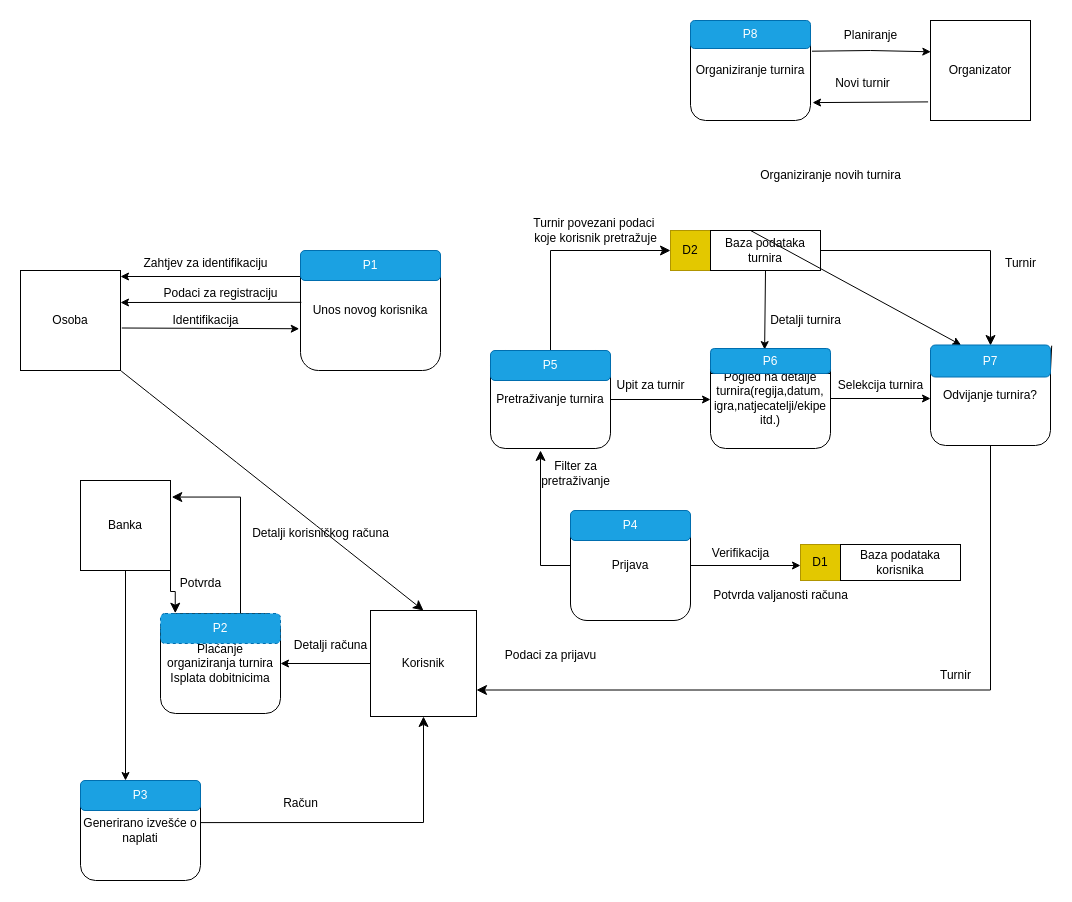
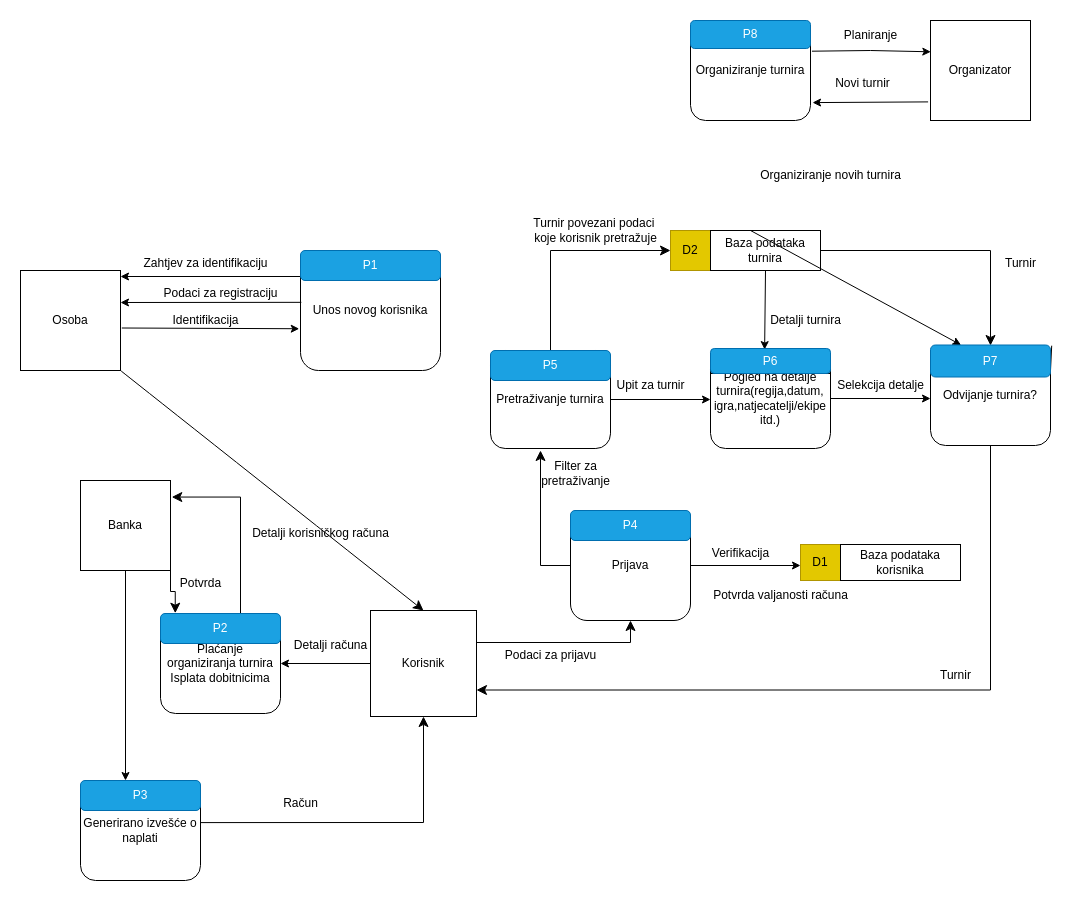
  <mxCell id="0" />
  <mxCell id="1" parent="0" />
  <mxCell id="2" style="edgeStyle=none;curved=1;rounded=0;orthogonalLoop=1;jettySize=auto;html=1;exitX=1;exitY=1;exitDx=0;exitDy=0;entryX=0.5;entryY=0;entryDx=0;entryDy=0;fontSize=12;startSize=8;endSize=8;" edge="1" parent="1" source="3" target="5"><mxGeometry relative="1" as="geometry" /></mxCell>
  <mxCell id="3" value="Osoba" style="whiteSpace=wrap;html=1;aspect=fixed;" vertex="1" parent="1"><mxGeometry x="20" y="270" width="100" height="100" as="geometry" /></mxCell>
  <mxCell id="4" value="Unos novog korisnika" style="rounded=1;whiteSpace=wrap;html=1;" vertex="1" parent="1"><mxGeometry x="300" y="250" width="140" height="120" as="geometry" /></mxCell>
  <mxCell id="5" value="Korisnik" style="whiteSpace=wrap;html=1;aspect=fixed;" vertex="1" parent="1"><mxGeometry x="370" y="610" width="106" height="106" as="geometry" /></mxCell>
  <mxCell id="6" value="&lt;div&gt;Plaćanje organiziranja turnira&lt;/div&gt;&lt;div&gt;Isplata dobitnicima&lt;br&gt;&lt;/div&gt;" style="rounded=1;whiteSpace=wrap;html=1;" vertex="1" parent="1"><mxGeometry x="160" y="613" width="120" height="100" as="geometry" /></mxCell>
  <mxCell id="7" value="" style="endArrow=classic;html=1;rounded=0;exitX=0;exitY=0.5;exitDx=0;exitDy=0;entryX=1;entryY=0.5;entryDx=0;entryDy=0;" edge="1" parent="1" source="5" target="6"><mxGeometry width="50" height="50" relative="1" as="geometry"><mxPoint x="450" y="600" as="sourcePoint" /><mxPoint x="500" y="550" as="targetPoint" /></mxGeometry></mxCell>
  <mxCell id="8" value="Detalji računa" style="text;html=1;align=center;verticalAlign=middle;resizable=0;points=[];autosize=1;strokeColor=none;fillColor=none;" vertex="1" parent="1"><mxGeometry x="280" y="630" width="100" height="30" as="geometry" /></mxCell>
  <mxCell id="9" value="Banka" style="whiteSpace=wrap;html=1;aspect=fixed;" vertex="1" parent="1"><mxGeometry x="80" y="480" width="90" height="90" as="geometry" /></mxCell>
  <mxCell id="10" value="" style="edgeStyle=elbowEdgeStyle;elbow=horizontal;endArrow=classic;html=1;curved=0;rounded=0;endSize=8;startSize=8;entryX=1.014;entryY=0.184;entryDx=0;entryDy=0;entryPerimeter=0;exitX=0.75;exitY=0;exitDx=0;exitDy=0;" edge="1" parent="1" source="6" target="9"><mxGeometry width="50" height="50" relative="1" as="geometry"><mxPoint x="300" y="570" as="sourcePoint" /><mxPoint x="500" y="470" as="targetPoint" /><Array as="points"><mxPoint x="240" y="560" /><mxPoint x="220" y="560" /></Array></mxGeometry></mxCell>
  <mxCell id="11" value="Detalji korisničkog računa" style="text;html=1;align=center;verticalAlign=middle;resizable=0;points=[];autosize=1;strokeColor=none;fillColor=none;" vertex="1" parent="1"><mxGeometry x="240" y="518" width="160" height="30" as="geometry" /></mxCell>
  <mxCell id="12" value="" style="edgeStyle=elbowEdgeStyle;elbow=vertical;endArrow=classic;html=1;curved=0;rounded=0;endSize=8;startSize=8;exitX=1;exitY=1;exitDx=0;exitDy=0;entryX=0.123;entryY=-0.003;entryDx=0;entryDy=0;entryPerimeter=0;" edge="1" parent="1" source="9" target="6"><mxGeometry width="50" height="50" relative="1" as="geometry"><mxPoint x="450" y="520" as="sourcePoint" /><mxPoint x="500" y="470" as="targetPoint" /></mxGeometry></mxCell>
  <mxCell id="13" value="Potvrda" style="text;html=1;align=center;verticalAlign=middle;resizable=0;points=[];autosize=1;strokeColor=none;fillColor=none;" vertex="1" parent="1"><mxGeometry x="170" y="568" width="60" height="30" as="geometry" /></mxCell>
  <mxCell id="14" value="" style="endArrow=none;html=1;rounded=0;exitX=0;exitY=0.25;exitDx=0;exitDy=0;entryX=-0.016;entryY=0.259;entryDx=0;entryDy=0;entryPerimeter=0;" edge="1" parent="1" source="6" target="8"><mxGeometry width="50" height="50" relative="1" as="geometry"><mxPoint x="450" y="600" as="sourcePoint" /><mxPoint x="270" y="638" as="targetPoint" /></mxGeometry></mxCell>
  <mxCell id="15" value="" style="endArrow=classic;html=1;rounded=0;exitX=0.5;exitY=1;exitDx=0;exitDy=0;" edge="1" parent="1" source="9"><mxGeometry width="50" height="50" relative="1" as="geometry"><mxPoint x="450" y="690" as="sourcePoint" /><mxPoint x="125" y="780" as="targetPoint" /></mxGeometry></mxCell>
  <mxCell id="16" value="Generirano izvešće o naplati" style="rounded=1;whiteSpace=wrap;html=1;" vertex="1" parent="1"><mxGeometry x="80" y="780" width="120" height="100" as="geometry" /></mxCell>
  <mxCell id="17" value="" style="endArrow=none;html=1;rounded=0;exitX=0;exitY=0.25;exitDx=0;exitDy=0;entryX=1;entryY=0.25;entryDx=0;entryDy=0;" edge="1" parent="1" source="16" target="16"><mxGeometry width="50" height="50" relative="1" as="geometry"><mxPoint x="450" y="690" as="sourcePoint" /><mxPoint x="500" y="640" as="targetPoint" /></mxGeometry></mxCell>
  <mxCell id="18" value="" style="edgeStyle=elbowEdgeStyle;elbow=vertical;endArrow=classic;html=1;curved=0;rounded=0;endSize=8;startSize=8;exitX=0.998;exitY=0.421;exitDx=0;exitDy=0;exitPerimeter=0;entryX=0.5;entryY=1;entryDx=0;entryDy=0;" edge="1" parent="1" source="16" target="5"><mxGeometry width="50" height="50" relative="1" as="geometry"><mxPoint x="450" y="690" as="sourcePoint" /><mxPoint x="500" y="650" as="targetPoint" /><Array as="points"><mxPoint x="220" y="822" /></Array></mxGeometry></mxCell>
  <mxCell id="19" value="Prijava" style="rounded=1;whiteSpace=wrap;html=1;" vertex="1" parent="1"><mxGeometry x="570" y="510" width="120" height="110" as="geometry" /></mxCell>
+ <mxCell id="20" value="" style="edgeStyle=elbowEdgeStyle;elbow=vertical;endArrow=classic;html=1;curved=0;rounded=0;endSize=8;startSize=8;entryX=0.5;entryY=1;entryDx=0;entryDy=0;exitX=1;exitY=0.5;exitDx=0;exitDy=0;" edge="1" parent="1" source="5" target="19"><mxGeometry width="50" height="50" relative="1" as="geometry"><mxPoint x="480" y="670" as="sourcePoint" /><mxPoint x="500" y="640" as="targetPoint" /></mxGeometry></mxCell>
  <mxCell id="21" value="" style="endArrow=none;html=1;rounded=0;exitX=0;exitY=0.25;exitDx=0;exitDy=0;entryX=1;entryY=0.25;entryDx=0;entryDy=0;" edge="1" parent="1" source="19" target="19"><mxGeometry width="50" height="50" relative="1" as="geometry"><mxPoint x="450" y="690" as="sourcePoint" /><mxPoint x="500" y="640" as="targetPoint" /></mxGeometry></mxCell>
  <mxCell id="22" value="" style="edgeStyle=elbowEdgeStyle;elbow=vertical;endArrow=classic;html=1;curved=0;rounded=0;endSize=8;startSize=8;exitX=0;exitY=0.5;exitDx=0;exitDy=0;" edge="1" parent="1" source="19"><mxGeometry width="50" height="50" relative="1" as="geometry"><mxPoint x="450" y="500" as="sourcePoint" /><mxPoint x="540" y="450" as="targetPoint" /><Array as="points"><mxPoint x="550" y="565" /><mxPoint x="560" y="565" /><mxPoint x="530" y="560" /><mxPoint x="540" y="565" /><mxPoint x="540" y="565" /><mxPoint x="520" y="565" /></Array></mxGeometry></mxCell>
  <mxCell id="23" value="Pretraživanje turnira" style="rounded=1;whiteSpace=wrap;html=1;" vertex="1" parent="1"><mxGeometry x="490" y="350" width="120" height="98" as="geometry" /></mxCell>
  <mxCell id="24" value="" style="endArrow=none;html=1;rounded=0;exitX=0;exitY=0.25;exitDx=0;exitDy=0;entryX=1;entryY=0.25;entryDx=0;entryDy=0;" edge="1" parent="1" source="23" target="23"><mxGeometry width="50" height="50" relative="1" as="geometry"><mxPoint x="450" y="500" as="sourcePoint" /><mxPoint x="500" y="450" as="targetPoint" /></mxGeometry></mxCell>
  <mxCell id="25" value="Filter za &lt;br&gt;pretraživanje" style="text;html=1;align=center;verticalAlign=middle;resizable=0;points=[];autosize=1;strokeColor=none;fillColor=none;" vertex="1" parent="1"><mxGeometry x="530" y="453" width="90" height="40" as="geometry" /></mxCell>
  <mxCell id="26" value="" style="endArrow=classic;html=1;rounded=0;exitX=1;exitY=0.5;exitDx=0;exitDy=0;" edge="1" parent="1" source="23"><mxGeometry width="50" height="50" relative="1" as="geometry"><mxPoint x="450" y="410" as="sourcePoint" /><mxPoint x="710" y="399" as="targetPoint" /></mxGeometry></mxCell>
  <mxCell id="27" value="Upit za turnir" style="text;html=1;align=center;verticalAlign=middle;resizable=0;points=[];autosize=1;strokeColor=none;fillColor=none;" vertex="1" parent="1"><mxGeometry x="605" y="370" width="90" height="30" as="geometry" /></mxCell>
  <mxCell id="28" value="&lt;div&gt;Pogled na detalje turnira(regija,datum,&lt;/div&gt;&lt;div&gt;igra,natjecatelji/ekipe itd.)&lt;/div&gt;" style="rounded=1;whiteSpace=wrap;html=1;" vertex="1" parent="1"><mxGeometry x="710" y="348" width="120" height="100" as="geometry" /></mxCell>
  <mxCell id="29" value="" style="endArrow=none;html=1;rounded=0;exitX=0;exitY=0.25;exitDx=0;exitDy=0;entryX=1;entryY=0.25;entryDx=0;entryDy=0;" edge="1" parent="1" source="28" target="28"><mxGeometry width="50" height="50" relative="1" as="geometry"><mxPoint x="450" y="410" as="sourcePoint" /><mxPoint x="500" y="360" as="targetPoint" /></mxGeometry></mxCell>
  <mxCell id="30" value="Odvijanje turnira?" style="rounded=1;whiteSpace=wrap;html=1;" vertex="1" parent="1"><mxGeometry x="930" y="345" width="120" height="100" as="geometry" /></mxCell>
  <mxCell id="31" value="" style="endArrow=classic;html=1;rounded=0;exitX=1;exitY=0.5;exitDx=0;exitDy=0;" edge="1" parent="1" source="28"><mxGeometry width="50" height="50" relative="1" as="geometry"><mxPoint x="830" y="398" as="sourcePoint" /><mxPoint x="830" y="398" as="targetPoint" /></mxGeometry></mxCell>
  <mxCell id="32" value="" style="endArrow=classic;html=1;rounded=0;exitX=1;exitY=0.5;exitDx=0;exitDy=0;" edge="1" parent="1" source="28"><mxGeometry width="50" height="50" relative="1" as="geometry"><mxPoint x="540" y="410" as="sourcePoint" /><mxPoint x="930" y="398" as="targetPoint" /></mxGeometry></mxCell>
- <mxCell id="33" value="Selekcija turnira" style="text;html=1;align=center;verticalAlign=middle;resizable=0;points=[];autosize=1;strokeColor=none;fillColor=none;" vertex="1" parent="1"><mxGeometry x="825" y="370" width="110" height="30" as="geometry" /></mxCell>
+ <mxCell id="33" value="Selekcija detalje" style="text;html=1;align=center;verticalAlign=middle;resizable=0;points=[];autosize=1;strokeColor=none;fillColor=none;" vertex="1" parent="1"><mxGeometry x="825" y="370" width="110" height="30" as="geometry" /></mxCell>
  <mxCell id="34" value="" style="endArrow=none;html=1;rounded=0;exitX=1;exitY=0.25;exitDx=0;exitDy=0;entryX=1.01;entryY=0.022;entryDx=0;entryDy=0;entryPerimeter=0;" edge="1" parent="1" source="74" target="33"><mxGeometry width="50" height="50" relative="1" as="geometry"><mxPoint x="730" y="410" as="sourcePoint" /><mxPoint x="780" y="360" as="targetPoint" /></mxGeometry></mxCell>
  <mxCell id="35" value="" style="edgeStyle=elbowEdgeStyle;elbow=horizontal;endArrow=classic;html=1;curved=0;rounded=0;endSize=8;startSize=8;entryX=1;entryY=0.75;entryDx=0;entryDy=0;exitX=0.5;exitY=1;exitDx=0;exitDy=0;" edge="1" parent="1" source="30" target="5"><mxGeometry width="50" height="50" relative="1" as="geometry"><mxPoint x="990" y="450" as="sourcePoint" /><mxPoint x="780" y="540" as="targetPoint" /><Array as="points"><mxPoint x="990" y="480" /><mxPoint x="990" y="530" /><mxPoint x="840" y="689" /></Array></mxGeometry></mxCell>
  <mxCell id="36" value="Turnir" style="text;html=1;align=center;verticalAlign=middle;resizable=0;points=[];autosize=1;strokeColor=none;fillColor=none;" vertex="1" parent="1"><mxGeometry x="925" y="660" width="60" height="30" as="geometry" /></mxCell>
  <mxCell id="37" value="" style="endArrow=classic;html=1;rounded=0;exitX=1;exitY=0.5;exitDx=0;exitDy=0;" edge="1" parent="1" source="19"><mxGeometry width="50" height="50" relative="1" as="geometry"><mxPoint x="730" y="590" as="sourcePoint" /><mxPoint x="800" y="565" as="targetPoint" /></mxGeometry></mxCell>
  <mxCell id="38" value="D1" style="rounded=0;whiteSpace=wrap;html=1;fillColor=#e3c800;fontColor=#000000;strokeColor=#B09500;" vertex="1" parent="1"><mxGeometry x="800" y="544" width="40" height="36" as="geometry" /></mxCell>
  <mxCell id="39" value="Baza podataka korisnika" style="rounded=0;whiteSpace=wrap;html=1;" vertex="1" parent="1"><mxGeometry x="840" y="544" width="120" height="36" as="geometry" /></mxCell>
  <mxCell id="40" value="Verifikacija" style="text;html=1;align=center;verticalAlign=middle;resizable=0;points=[];autosize=1;strokeColor=none;fillColor=none;" vertex="1" parent="1"><mxGeometry x="700" y="538" width="80" height="30" as="geometry" /></mxCell>
  <mxCell id="41" value="Potvrda valjanosti računa" style="text;html=1;align=center;verticalAlign=middle;resizable=0;points=[];autosize=1;strokeColor=none;fillColor=none;" vertex="1" parent="1"><mxGeometry x="700" y="580" width="160" height="30" as="geometry" /></mxCell>
  <mxCell id="42" value="" style="edgeStyle=elbowEdgeStyle;elbow=horizontal;endArrow=classic;html=1;curved=0;rounded=0;endSize=8;startSize=8;exitX=0.5;exitY=0;exitDx=0;exitDy=0;" edge="1" parent="1" source="23"><mxGeometry width="50" height="50" relative="1" as="geometry"><mxPoint x="730" y="320" as="sourcePoint" /><mxPoint x="670" y="250" as="targetPoint" /><Array as="points"><mxPoint x="550" y="210" /></Array></mxGeometry></mxCell>
  <mxCell id="43" value="D2" style="rounded=0;whiteSpace=wrap;html=1;fillColor=#e3c800;fontColor=#000000;strokeColor=#B09500;" vertex="1" parent="1"><mxGeometry x="670" y="230" width="40" height="40" as="geometry" /></mxCell>
  <mxCell id="44" value="Baza podataka turnira" style="rounded=0;whiteSpace=wrap;html=1;" vertex="1" parent="1"><mxGeometry x="710" y="230" width="110" height="40" as="geometry" /></mxCell>
  <mxCell id="45" value="Turnir povezani podaci&amp;nbsp;&lt;br&gt;koje korisnik pretražuje" style="text;html=1;align=center;verticalAlign=middle;resizable=0;points=[];autosize=1;strokeColor=none;fillColor=none;" vertex="1" parent="1"><mxGeometry x="520" y="210" width="150" height="40" as="geometry" /></mxCell>
  <mxCell id="46" value="Organiziranje turnira" style="rounded=1;whiteSpace=wrap;html=1;" vertex="1" parent="1"><mxGeometry x="690" y="20" width="120" height="100" as="geometry" /></mxCell>
  <mxCell id="47" value="" style="edgeStyle=elbowEdgeStyle;elbow=vertical;endArrow=classic;html=1;curved=0;rounded=0;endSize=8;startSize=8;exitX=1;exitY=0.5;exitDx=0;exitDy=0;entryX=0.5;entryY=0;entryDx=0;entryDy=0;" edge="1" parent="1" source="44" target="30"><mxGeometry width="50" height="50" relative="1" as="geometry"><mxPoint x="810" y="240" as="sourcePoint" /><mxPoint x="860" y="190" as="targetPoint" /><Array as="points"><mxPoint x="860" y="250" /></Array></mxGeometry></mxCell>
  <mxCell id="48" value="Turnir" style="text;html=1;align=center;verticalAlign=middle;resizable=0;points=[];autosize=1;strokeColor=none;fillColor=none;" vertex="1" parent="1"><mxGeometry x="990" y="248" width="60" height="30" as="geometry" /></mxCell>
  <mxCell id="49" value="" style="endArrow=classic;html=1;rounded=0;exitX=0.5;exitY=1;exitDx=0;exitDy=0;entryX=0.451;entryY=0.011;entryDx=0;entryDy=0;entryPerimeter=0;" edge="1" parent="1" source="44" target="28"><mxGeometry width="50" height="50" relative="1" as="geometry"><mxPoint x="810" y="240" as="sourcePoint" /><mxPoint x="860" y="190" as="targetPoint" /></mxGeometry></mxCell>
  <mxCell id="50" value="Detalji turnira" style="text;html=1;align=center;verticalAlign=middle;resizable=0;points=[];autosize=1;strokeColor=none;fillColor=none;" vertex="1" parent="1"><mxGeometry x="755" y="305" width="100" height="30" as="geometry" /></mxCell>
  <mxCell id="51" value="" style="endArrow=none;html=1;rounded=0;exitX=0;exitY=0.25;exitDx=0;exitDy=0;entryX=1;entryY=0.25;entryDx=0;entryDy=0;" edge="1" parent="1" source="46" target="46"><mxGeometry width="50" height="50" relative="1" as="geometry"><mxPoint x="810" y="160" as="sourcePoint" /><mxPoint x="860" y="110" as="targetPoint" /></mxGeometry></mxCell>
  <mxCell id="52" value="" style="endArrow=classic;html=1;rounded=0;exitX=0.364;exitY=0;exitDx=0;exitDy=0;exitPerimeter=0;" edge="1" parent="1" source="44" target="74"><mxGeometry width="50" height="50" relative="1" as="geometry"><mxPoint x="750" y="220" as="sourcePoint" /><mxPoint x="910" y="110" as="targetPoint" /></mxGeometry></mxCell>
  <mxCell id="53" value="" style="endArrow=classic;html=1;rounded=0;exitX=1.012;exitY=0.307;exitDx=0;exitDy=0;exitPerimeter=0;entryX=0.003;entryY=0.313;entryDx=0;entryDy=0;entryPerimeter=0;" edge="1" parent="1" source="46" target="54"><mxGeometry width="50" height="50" relative="1" as="geometry"><mxPoint x="860" y="160" as="sourcePoint" /><mxPoint x="930" y="70" as="targetPoint" /><Array as="points"><mxPoint x="870" y="50" /></Array></mxGeometry></mxCell>
  <mxCell id="54" value="Organizator" style="whiteSpace=wrap;html=1;aspect=fixed;" vertex="1" parent="1"><mxGeometry x="930" y="20" width="100" height="100" as="geometry" /></mxCell>
  <mxCell id="55" value="Planiranje" style="text;html=1;align=center;verticalAlign=middle;resizable=0;points=[];autosize=1;strokeColor=none;fillColor=none;" vertex="1" parent="1"><mxGeometry x="830" y="20" width="80" height="30" as="geometry" /></mxCell>
  <mxCell id="56" value="P5" style="rounded=1;whiteSpace=wrap;html=1;fillColor=#1ba1e2;fontColor=#ffffff;strokeColor=#006EAF;" vertex="1" parent="1"><mxGeometry x="490" y="350" width="120" height="30" as="geometry" /></mxCell>
  <mxCell id="57" value="Podaci za prijavu" style="text;html=1;align=center;verticalAlign=middle;resizable=0;points=[];autosize=1;strokeColor=none;fillColor=none;" vertex="1" parent="1"><mxGeometry x="495" y="640" width="110" height="30" as="geometry" /></mxCell>
  <mxCell id="58" value="Račun" style="text;html=1;align=center;verticalAlign=middle;resizable=0;points=[];autosize=1;strokeColor=none;fillColor=none;" vertex="1" parent="1"><mxGeometry x="270" y="788" width="60" height="30" as="geometry" /></mxCell>
  <mxCell id="59" value="" style="endArrow=classic;html=1;rounded=0;exitX=-0.024;exitY=0.814;exitDx=0;exitDy=0;exitPerimeter=0;entryX=1.017;entryY=0.821;entryDx=0;entryDy=0;entryPerimeter=0;" edge="1" parent="1" source="54" target="46"><mxGeometry width="50" height="50" relative="1" as="geometry"><mxPoint x="480" y="250" as="sourcePoint" /><mxPoint x="530" y="200" as="targetPoint" /></mxGeometry></mxCell>
  <mxCell id="60" value="Novi turnir" style="text;html=1;align=center;verticalAlign=middle;resizable=0;points=[];autosize=1;strokeColor=none;fillColor=none;" vertex="1" parent="1"><mxGeometry x="822" y="68" width="80" height="30" as="geometry" /></mxCell>
  <mxCell id="61" value="Organiziranje novih turnira" style="text;html=1;align=center;verticalAlign=middle;resizable=0;points=[];autosize=1;strokeColor=none;fillColor=none;" vertex="1" parent="1"><mxGeometry x="745" y="160" width="170" height="30" as="geometry" /></mxCell>
  <mxCell id="62" value="" style="endArrow=classic;html=1;rounded=0;" edge="1" parent="1"><mxGeometry width="50" height="50" relative="1" as="geometry"><mxPoint x="300" y="276" as="sourcePoint" /><mxPoint x="120" y="276" as="targetPoint" /></mxGeometry></mxCell>
  <mxCell id="63" value="Zahtjev za identifikaciju" style="text;html=1;align=center;verticalAlign=middle;resizable=0;points=[];autosize=1;strokeColor=none;fillColor=none;" vertex="1" parent="1"><mxGeometry x="130" y="248" width="150" height="30" as="geometry" /></mxCell>
  <mxCell id="64" value="" style="endArrow=classic;html=1;rounded=0;exitX=0.006;exitY=0.432;exitDx=0;exitDy=0;exitPerimeter=0;" edge="1" parent="1" source="4"><mxGeometry width="50" height="50" relative="1" as="geometry"><mxPoint x="490" y="340" as="sourcePoint" /><mxPoint x="120" y="302" as="targetPoint" /></mxGeometry></mxCell>
  <mxCell id="65" value="Podaci za registraciju" style="text;html=1;align=center;verticalAlign=middle;resizable=0;points=[];autosize=1;strokeColor=none;fillColor=none;" vertex="1" parent="1"><mxGeometry x="150" y="278" width="140" height="30" as="geometry" /></mxCell>
  <mxCell id="66" value="" style="endArrow=classic;html=1;rounded=0;exitX=1.013;exitY=0.575;exitDx=0;exitDy=0;exitPerimeter=0;entryX=-0.009;entryY=0.652;entryDx=0;entryDy=0;entryPerimeter=0;" edge="1" parent="1" source="3" target="4"><mxGeometry width="50" height="50" relative="1" as="geometry"><mxPoint x="490" y="340" as="sourcePoint" /><mxPoint x="540" y="290" as="targetPoint" /></mxGeometry></mxCell>
  <mxCell id="67" value="Identifikacija" style="text;html=1;align=center;verticalAlign=middle;resizable=0;points=[];autosize=1;strokeColor=none;fillColor=none;" vertex="1" parent="1"><mxGeometry x="160" y="305" width="90" height="30" as="geometry" /></mxCell>
  <mxCell id="68" value="P1" style="rounded=1;whiteSpace=wrap;html=1;fillColor=#1ba1e2;fontColor=#ffffff;strokeColor=#006EAF;" vertex="1" parent="1"><mxGeometry x="300" y="250" width="140" height="30" as="geometry" /></mxCell>
- <mxCell id="69" value="P2" style="rounded=1;whiteSpace=wrap;html=1;fillColor=#1ba1e2;fontColor=#ffffff;strokeColor=#006EAF;dashed=1;" vertex="1" parent="1"><mxGeometry x="160" y="613" width="120" height="30" as="geometry" /></mxCell>
+ <mxCell id="69" value="P2" style="rounded=1;whiteSpace=wrap;html=1;fillColor=#1ba1e2;fontColor=#ffffff;strokeColor=#006EAF;" vertex="1" parent="1"><mxGeometry x="160" y="613" width="120" height="30" as="geometry" /></mxCell>
  <mxCell id="70" value="P3" style="rounded=1;whiteSpace=wrap;html=1;fillColor=#1ba1e2;fontColor=#ffffff;strokeColor=#006EAF;" vertex="1" parent="1"><mxGeometry x="80" y="780" width="120" height="30" as="geometry" /></mxCell>
  <mxCell id="71" value="P4" style="rounded=1;whiteSpace=wrap;html=1;fillColor=#1ba1e2;fontColor=#ffffff;strokeColor=#006EAF;" vertex="1" parent="1"><mxGeometry x="570" y="510" width="120" height="30" as="geometry" /></mxCell>
  <mxCell id="72" value="P6" style="rounded=1;whiteSpace=wrap;html=1;fillColor=#1ba1e2;fontColor=#ffffff;strokeColor=#006EAF;" vertex="1" parent="1"><mxGeometry x="710" y="348" width="120" height="25" as="geometry" /></mxCell>
  <mxCell id="73" value="" style="endArrow=none;html=1;rounded=0;exitX=1;exitY=0.25;exitDx=0;exitDy=0;entryX=1.01;entryY=0.022;entryDx=0;entryDy=0;entryPerimeter=0;" edge="1" parent="1" source="30" target="74"><mxGeometry width="50" height="50" relative="1" as="geometry"><mxPoint x="1050" y="370" as="sourcePoint" /><mxPoint x="931" y="371" as="targetPoint" /></mxGeometry></mxCell>
  <mxCell id="74" value="P7" style="rounded=1;whiteSpace=wrap;html=1;fillColor=#1ba1e2;fontColor=#ffffff;strokeColor=#006EAF;" vertex="1" parent="1"><mxGeometry x="930" y="344.5" width="120" height="32" as="geometry" /></mxCell>
  <mxCell id="75" value="P8" style="rounded=1;whiteSpace=wrap;html=1;fillColor=#1ba1e2;fontColor=#ffffff;strokeColor=#006EAF;" vertex="1" parent="1"><mxGeometry x="690" y="20" width="120" height="28" as="geometry" /></mxCell>
